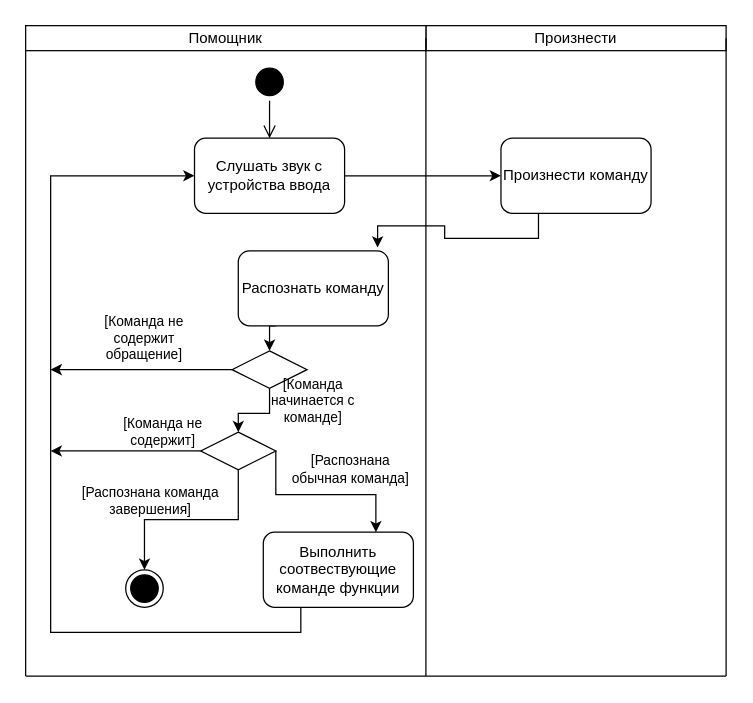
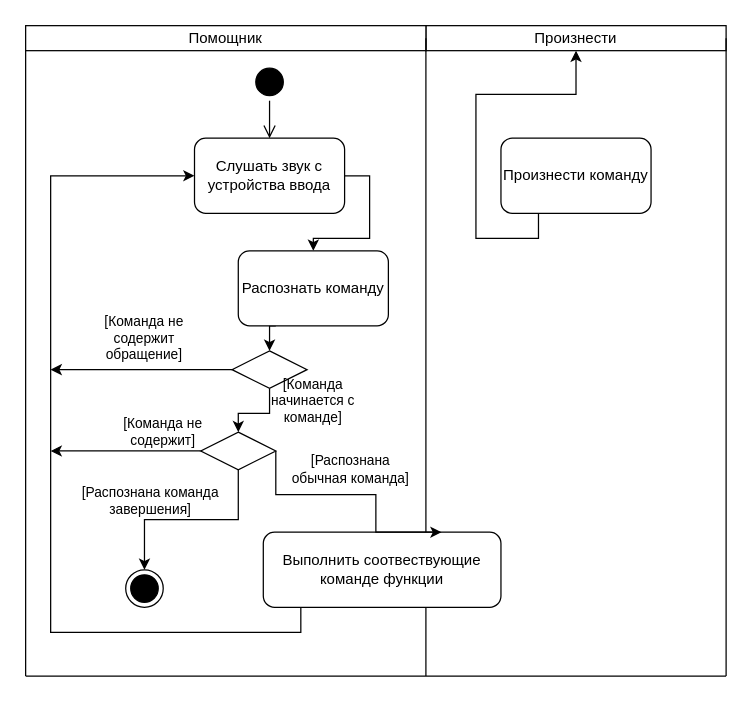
  <mxCell id="0" />
  <mxCell id="1" parent="0" />
  <mxCell id="2" value="Произнести" style="rounded=0;whiteSpace=wrap;html=1;direction=west;" parent="1" vertex="1"><mxGeometry x="340" y="20" width="240" height="20" as="geometry" /></mxCell>
  <mxCell id="3" value="Помощник" style="rounded=0;whiteSpace=wrap;html=1;direction=west;" parent="1" vertex="1"><mxGeometry x="20" y="20" width="320" height="20" as="geometry" /></mxCell>
  <mxCell id="4" value="" style="endArrow=none;html=1;" parent="1" edge="1"><mxGeometry width="50" height="50" relative="1" as="geometry"><mxPoint x="20" y="540" as="sourcePoint" /><mxPoint x="20" y="40" as="targetPoint" /></mxGeometry></mxCell>
  <mxCell id="5" value="" style="endArrow=none;html=1;" parent="1" edge="1"><mxGeometry width="50" height="50" relative="1" as="geometry"><mxPoint x="340" y="540" as="sourcePoint" /><mxPoint x="340" y="30" as="targetPoint" /></mxGeometry></mxCell>
  <mxCell id="6" value="" style="endArrow=none;html=1;" parent="1" edge="1"><mxGeometry width="50" height="50" relative="1" as="geometry"><mxPoint x="580" y="540" as="sourcePoint" /><mxPoint x="580" y="30" as="targetPoint" /></mxGeometry></mxCell>
  <mxCell id="7" value="" style="ellipse;html=1;shape=startState;fillColor=#000000;" parent="1" vertex="1"><mxGeometry x="200" y="50" width="30" height="30" as="geometry" /></mxCell>
  <mxCell id="8" value="" style="edgeStyle=orthogonalEdgeStyle;html=1;verticalAlign=bottom;endArrow=open;endSize=8;" parent="1" source="7" edge="1"><mxGeometry relative="1" as="geometry"><mxPoint x="215" y="110" as="targetPoint" /></mxGeometry></mxCell>
- <mxCell id="9" style="edgeStyle=orthogonalEdgeStyle;rounded=0;orthogonalLoop=1;jettySize=auto;html=1;exitX=1;exitY=0.5;exitDx=0;exitDy=0;entryX=0;entryY=0.5;entryDx=0;entryDy=0;strokeColor=#000000;" parent="1" source="10" target="12" edge="1"><mxGeometry relative="1" as="geometry" /></mxCell>
+ <mxCell id="9" style="edgeStyle=orthogonalEdgeStyle;rounded=0;orthogonalLoop=1;jettySize=auto;html=1;exitX=1;exitY=0.5;exitDx=0;exitDy=0;strokeColor=#000000;" parent="1" source="10" target="14" edge="1"><mxGeometry relative="1" as="geometry" /></mxCell>
  <mxCell id="10" value="Слушать звук с устройства ввода" style="rounded=1;whiteSpace=wrap;html=1;strokeColor=#000000;" parent="1" vertex="1"><mxGeometry x="155" y="110" width="120" height="60" as="geometry" /></mxCell>
- <mxCell id="11" style="edgeStyle=orthogonalEdgeStyle;rounded=0;orthogonalLoop=1;jettySize=auto;html=1;exitX=0.25;exitY=1;exitDx=0;exitDy=0;entryX=0.928;entryY=-0.044;entryDx=0;entryDy=0;entryPerimeter=0;strokeColor=#000000;" parent="1" source="12" target="14" edge="1"><mxGeometry relative="1" as="geometry" /></mxCell>
+ <mxCell id="11" style="edgeStyle=orthogonalEdgeStyle;rounded=0;orthogonalLoop=1;jettySize=auto;html=1;exitX=0.25;exitY=1;exitDx=0;exitDy=0;strokeColor=#000000;" parent="1" source="12" target="2" edge="1"><mxGeometry relative="1" as="geometry" /></mxCell>
  <mxCell id="12" value="Произнести команду" style="rounded=1;whiteSpace=wrap;html=1;strokeColor=#000000;" parent="1" vertex="1"><mxGeometry x="400" y="110" width="120" height="60" as="geometry" /></mxCell>
  <mxCell id="13" style="edgeStyle=orthogonalEdgeStyle;rounded=0;orthogonalLoop=1;jettySize=auto;html=1;exitX=0.25;exitY=1;exitDx=0;exitDy=0;entryX=0.5;entryY=0;entryDx=0;entryDy=0;" edge="1" parent="1" source="14" target="28"><mxGeometry relative="1" as="geometry" /></mxCell>
  <mxCell id="14" value="Распознать команду" style="rounded=1;whiteSpace=wrap;html=1;strokeColor=#000000;" parent="1" vertex="1"><mxGeometry x="190" y="200" width="120" height="60" as="geometry" /></mxCell>
  <mxCell id="15" style="edgeStyle=orthogonalEdgeStyle;rounded=0;orthogonalLoop=1;jettySize=auto;html=1;exitX=0.25;exitY=1;exitDx=0;exitDy=0;entryX=0;entryY=0.5;entryDx=0;entryDy=0;" edge="1" parent="1" source="16" target="10"><mxGeometry relative="1" as="geometry"><Array as="points"><mxPoint x="240" y="505" /><mxPoint x="40" y="505" /><mxPoint x="40" y="140" /></Array></mxGeometry></mxCell>
- <mxCell id="16" value="Выполнить соотвествующие команде функции" style="rounded=1;whiteSpace=wrap;html=1;strokeColor=#000000;" parent="1" vertex="1"><mxGeometry x="210" y="425" width="120" height="60" as="geometry" /></mxCell>
+ <mxCell id="16" value="Выполнить соотвествующие команде функции" style="rounded=1;whiteSpace=wrap;html=1;strokeColor=#000000;" parent="1" vertex="1"><mxGeometry x="210" y="425" width="190" height="60" as="geometry" /></mxCell>
  <mxCell id="17" value="" style="ellipse;html=1;shape=endState;fillColor=#000000;" parent="1" vertex="1"><mxGeometry x="100" y="455" width="30" height="30" as="geometry" /></mxCell>
  <mxCell id="18" style="edgeStyle=orthogonalEdgeStyle;rounded=0;orthogonalLoop=1;jettySize=auto;html=1;exitX=1;exitY=0.5;exitDx=0;exitDy=0;entryX=0.75;entryY=0;entryDx=0;entryDy=0;strokeColor=#000000;" parent="1" source="21" target="16" edge="1"><mxGeometry relative="1" as="geometry"><Array as="points"><mxPoint x="220" y="395" /><mxPoint x="300" y="395" /></Array></mxGeometry></mxCell>
  <mxCell id="19" style="edgeStyle=orthogonalEdgeStyle;rounded=0;orthogonalLoop=1;jettySize=auto;html=1;exitX=0.5;exitY=1;exitDx=0;exitDy=0;entryX=0.5;entryY=0;entryDx=0;entryDy=0;strokeColor=#000000;" parent="1" source="21" target="17" edge="1"><mxGeometry relative="1" as="geometry" /></mxCell>
  <mxCell id="20" style="edgeStyle=orthogonalEdgeStyle;rounded=0;orthogonalLoop=1;jettySize=auto;html=1;exitX=0;exitY=0.5;exitDx=0;exitDy=0;" edge="1" parent="1" source="21"><mxGeometry relative="1" as="geometry"><mxPoint x="40" y="360" as="targetPoint" /></mxGeometry></mxCell>
  <mxCell id="21" value="" style="rhombus;whiteSpace=wrap;html=1;strokeColor=#000000;" parent="1" vertex="1"><mxGeometry x="160" y="345" width="60" height="30" as="geometry" /></mxCell>
  <mxCell id="22" value="" style="endArrow=none;html=1;strokeColor=#000000;" parent="1" edge="1"><mxGeometry width="50" height="50" relative="1" as="geometry"><mxPoint x="20" y="540" as="sourcePoint" /><mxPoint x="580" y="540" as="targetPoint" /></mxGeometry></mxCell>
  <mxCell id="23" value="[Распознана обычная команда]" style="text;html=1;strokeColor=none;fillColor=none;align=center;verticalAlign=middle;whiteSpace=wrap;rounded=0;fontSize=11;" parent="1" vertex="1"><mxGeometry x="230" y="365" width="100" height="20" as="geometry" /></mxCell>
  <mxCell id="24" value="[Распознана команда завершения]" style="text;html=1;strokeColor=none;fillColor=none;align=center;verticalAlign=middle;whiteSpace=wrap;rounded=0;fontSize=11;" parent="1" vertex="1"><mxGeometry x="60" y="390" width="120" height="20" as="geometry" /></mxCell>
  <mxCell id="25" value="[Команда не содержит]" style="text;html=1;strokeColor=none;fillColor=none;align=center;verticalAlign=middle;whiteSpace=wrap;rounded=0;fontSize=11;" parent="1" vertex="1"><mxGeometry x="80" y="335" width="100" height="20" as="geometry" /></mxCell>
  <mxCell id="26" style="edgeStyle=orthogonalEdgeStyle;rounded=0;orthogonalLoop=1;jettySize=auto;html=1;exitX=0.5;exitY=1;exitDx=0;exitDy=0;entryX=0.5;entryY=0;entryDx=0;entryDy=0;" edge="1" parent="1" source="28" target="21"><mxGeometry relative="1" as="geometry" /></mxCell>
  <mxCell id="27" style="edgeStyle=orthogonalEdgeStyle;rounded=0;orthogonalLoop=1;jettySize=auto;html=1;exitX=0;exitY=0.5;exitDx=0;exitDy=0;" edge="1" parent="1" source="28"><mxGeometry relative="1" as="geometry"><mxPoint x="40" y="295" as="targetPoint" /></mxGeometry></mxCell>
  <mxCell id="28" value="" style="rhombus;whiteSpace=wrap;html=1;strokeColor=#000000;" vertex="1" parent="1"><mxGeometry x="185" y="280" width="60" height="30" as="geometry" /></mxCell>
  <mxCell id="29" value="[Команда не содержит обращение]" style="text;html=1;strokeColor=none;fillColor=none;align=center;verticalAlign=middle;whiteSpace=wrap;rounded=0;fontSize=11;" vertex="1" parent="1"><mxGeometry x="65" y="260" width="100" height="20" as="geometry" /></mxCell>
  <mxCell id="30" value="[Команда начинается с команде]" style="text;html=1;strokeColor=none;fillColor=none;align=center;verticalAlign=middle;whiteSpace=wrap;rounded=0;fontSize=11;" vertex="1" parent="1"><mxGeometry x="200" y="310" width="100" height="20" as="geometry" /></mxCell>
